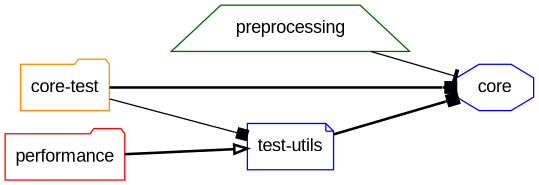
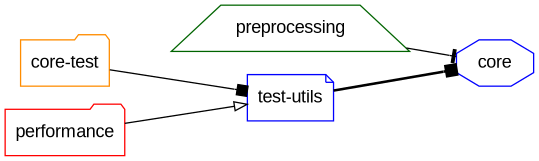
  digraph {
    fontname="Liberation Sans"
    rankdir=LR
    node [color=blue fontname="Liberation Sans" shape=folder]
    edge [arrowhead=box fontname="Liberation Sans" style=solid]
    preprocessing [color=darkgreen shape=trapezium]
    core [shape=octagon]
    "test-utils" [shape=note]
    "core-test" [color=darkorange]
    performance [color=red]
    preprocessing -> core [arrowhead=tee]
    "test-utils" -> core [style=bold]
-   "core-test" -> core [style=bold]
    "core-test" -> "test-utils"
-   performance -> "test-utils" [arrowhead=onormal style=bold]
+   performance -> "test-utils" [arrowhead=onormal]
  }
